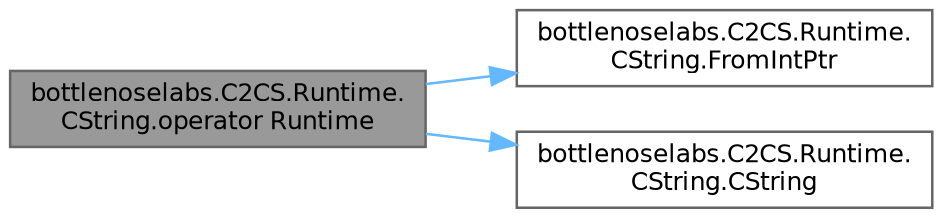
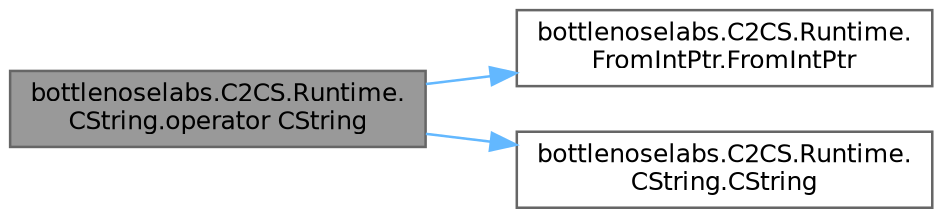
  digraph {
    rankdir=LR
    node [color=grey40 fillcolor=white fontname=Helvetica fontsize=10 shape=box style=filled]
    edge [color=steelblue1 fontname=Helvetica fontsize=10 labelfontname=Helvetica labelfontsize=10 style=solid]
-   n1 [color=gray40 fillcolor=grey60 fontcolor=black height=0.2 label="bottlenoselabs.C2CS.Runtime.\lCString.operator Runtime" width=0.4]
-   n2 [height=0.2 label="bottlenoselabs.C2CS.Runtime.\lCString.FromIntPtr" width=0.4]
+   n1 [color=gray40 fillcolor=grey60 fontcolor=black height=0.2 label="bottlenoselabs.C2CS.Runtime.\lCString.operator CString" width=0.4]
+   n2 [height=0.2 label="bottlenoselabs.C2CS.Runtime.\lFromIntPtr.FromIntPtr" width=0.4]
    n3 [height=0.2 label="bottlenoselabs.C2CS.Runtime.\lCString.CString" width=0.4]
    n1 -> n2
    n1 -> n3
  }
